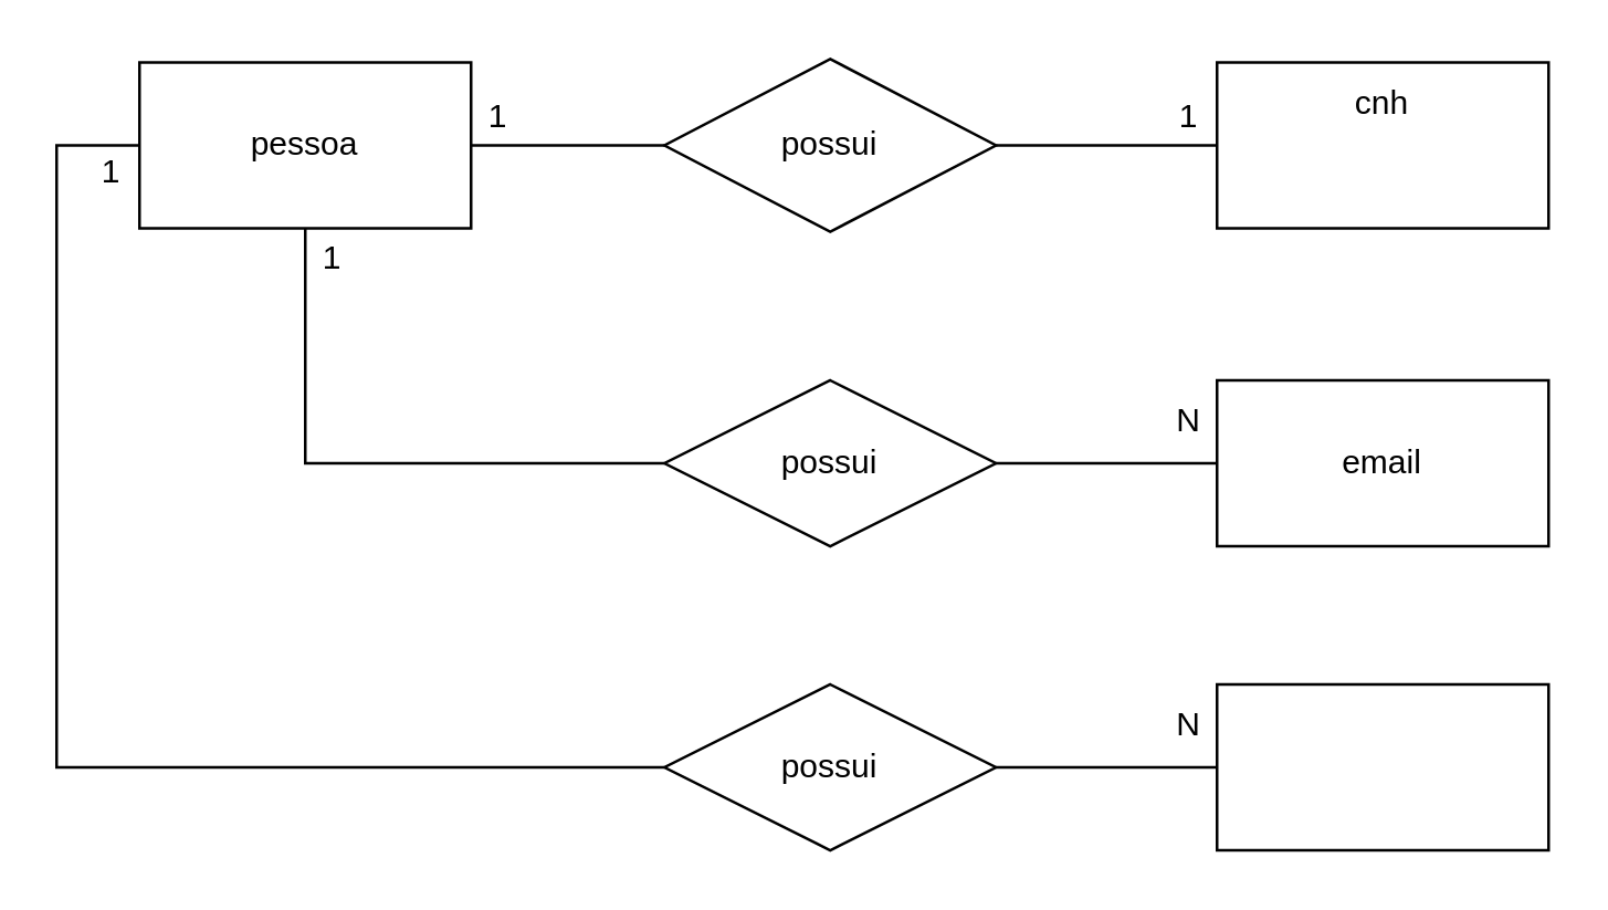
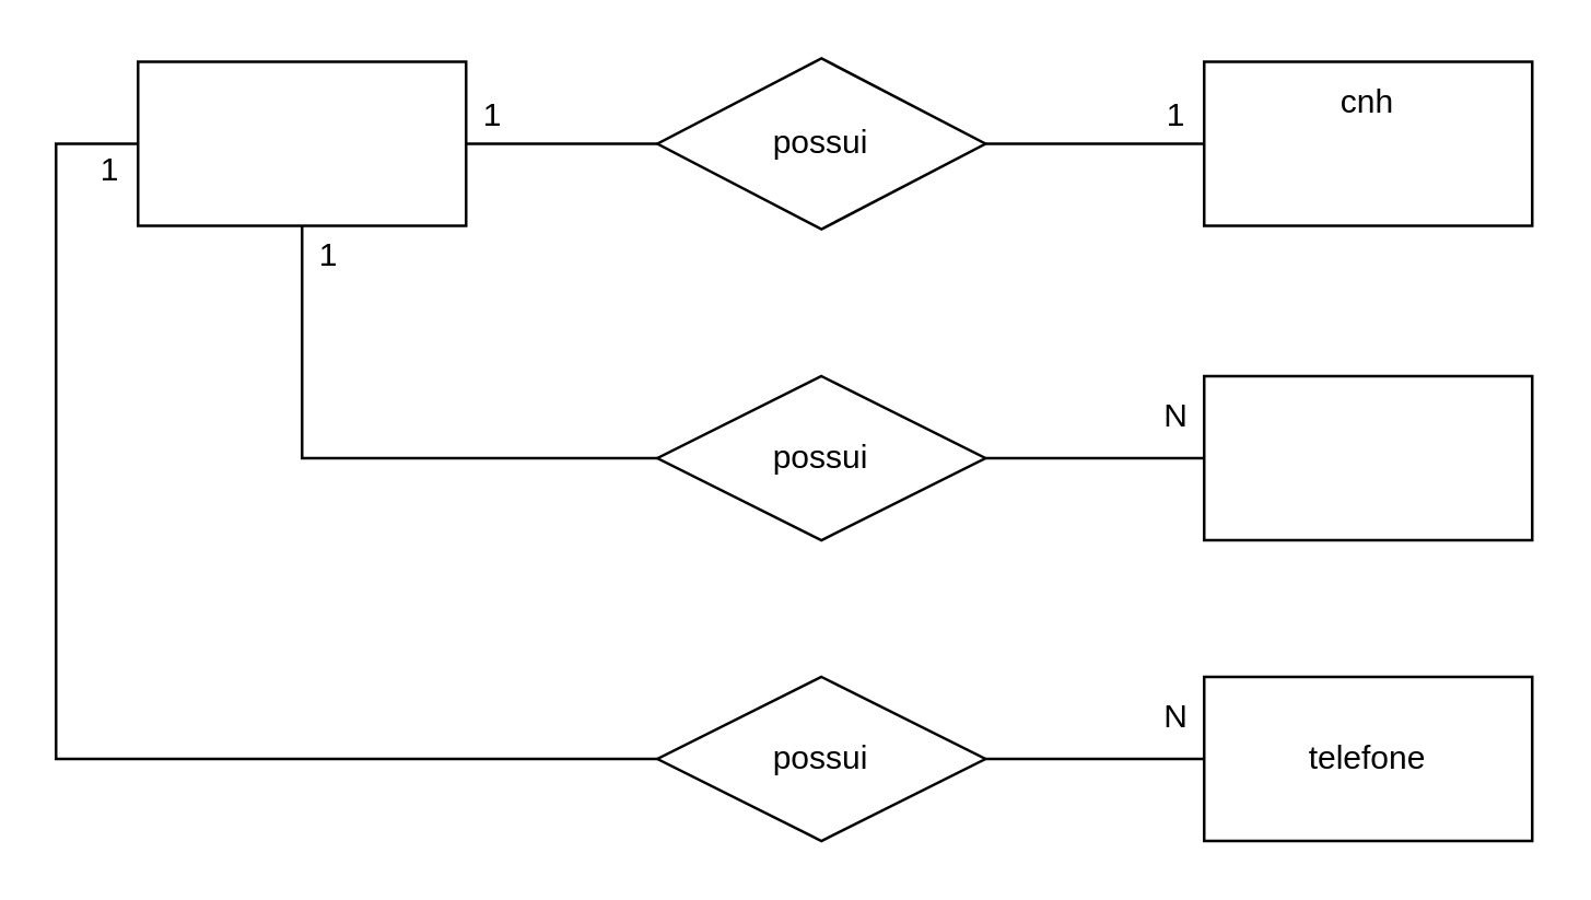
  <mxCell id="0" />
  <mxCell id="1" parent="0" />
  <mxCell id="2" style="edgeStyle=orthogonalEdgeStyle;rounded=0;orthogonalLoop=1;jettySize=auto;html=1;exitX=0.5;exitY=1;exitDx=0;exitDy=0;entryX=0;entryY=0.5;entryDx=0;entryDy=0;endArrow=none;endFill=0;" edge="1" parent="1" source="4" target="15"><mxGeometry relative="1" as="geometry" /></mxCell>
  <mxCell id="3" style="edgeStyle=orthogonalEdgeStyle;rounded=0;orthogonalLoop=1;jettySize=auto;html=1;exitX=0;exitY=0.5;exitDx=0;exitDy=0;entryX=0;entryY=0.5;entryDx=0;entryDy=0;endArrow=none;endFill=0;" edge="1" parent="1" source="4" target="21"><mxGeometry relative="1" as="geometry"><Array as="points"><mxPoint x="20" y="52" /><mxPoint x="20" y="277" /></Array></mxGeometry></mxCell>
  <mxCell id="4" value="" style="rounded=0;whiteSpace=wrap;html=1;" vertex="1" parent="1"><mxGeometry x="50" y="22" width="120" height="60" as="geometry" /></mxCell>
- <mxCell id="5" value="pessoa" style="text;html=1;strokeColor=none;fillColor=none;align=center;verticalAlign=middle;whiteSpace=wrap;rounded=0;" vertex="1" parent="1"><mxGeometry x="90" y="42" width="40" height="20" as="geometry" /></mxCell>
  <mxCell id="6" style="edgeStyle=orthogonalEdgeStyle;rounded=0;orthogonalLoop=1;jettySize=auto;html=1;exitX=0;exitY=0.5;exitDx=0;exitDy=0;entryX=1;entryY=0.5;entryDx=0;entryDy=0;endArrow=none;endFill=0;" edge="1" parent="1" source="8" target="4"><mxGeometry relative="1" as="geometry" /></mxCell>
  <mxCell id="7" style="edgeStyle=orthogonalEdgeStyle;rounded=0;orthogonalLoop=1;jettySize=auto;html=1;exitX=1;exitY=0.5;exitDx=0;exitDy=0;entryX=0;entryY=0.5;entryDx=0;entryDy=0;endArrow=none;endFill=0;" edge="1" parent="1" source="8" target="9"><mxGeometry relative="1" as="geometry" /></mxCell>
  <mxCell id="8" value="" style="rhombus;whiteSpace=wrap;html=1;" vertex="1" parent="1"><mxGeometry x="240" y="20.75" width="120" height="62.5" as="geometry" /></mxCell>
  <mxCell id="9" value="" style="rounded=0;whiteSpace=wrap;html=1;" vertex="1" parent="1"><mxGeometry x="440" y="22" width="120" height="60" as="geometry" /></mxCell>
  <mxCell id="10" value="&lt;div&gt;possui&lt;/div&gt;" style="text;html=1;strokeColor=none;fillColor=none;align=center;verticalAlign=middle;whiteSpace=wrap;rounded=0;" vertex="1" parent="1"><mxGeometry x="280" y="42" width="40" height="20" as="geometry" /></mxCell>
  <mxCell id="11" value="&lt;div&gt;cnh&lt;/div&gt;" style="text;html=1;strokeColor=none;fillColor=none;align=center;verticalAlign=middle;whiteSpace=wrap;rounded=0;" vertex="1" parent="1"><mxGeometry x="480" y="27" width="40" height="20" as="geometry" /></mxCell>
  <mxCell id="12" value="1" style="text;html=1;strokeColor=none;fillColor=none;align=center;verticalAlign=middle;whiteSpace=wrap;rounded=0;" vertex="1" parent="1"><mxGeometry x="160" y="32" width="40" height="20" as="geometry" /></mxCell>
  <mxCell id="13" value="1" style="text;html=1;strokeColor=none;fillColor=none;align=center;verticalAlign=middle;whiteSpace=wrap;rounded=0;" vertex="1" parent="1"><mxGeometry x="410" y="32" width="40" height="20" as="geometry" /></mxCell>
  <mxCell id="14" style="edgeStyle=orthogonalEdgeStyle;rounded=0;orthogonalLoop=1;jettySize=auto;html=1;exitX=1;exitY=0.5;exitDx=0;exitDy=0;entryX=0;entryY=0.5;entryDx=0;entryDy=0;endArrow=none;endFill=0;" edge="1" parent="1" source="15" target="17"><mxGeometry relative="1" as="geometry" /></mxCell>
  <mxCell id="15" value="" style="rhombus;whiteSpace=wrap;html=1;" vertex="1" parent="1"><mxGeometry x="240" y="137" width="120" height="60" as="geometry" /></mxCell>
  <mxCell id="16" value="&lt;div&gt;possui&lt;/div&gt;" style="text;html=1;strokeColor=none;fillColor=none;align=center;verticalAlign=middle;whiteSpace=wrap;rounded=0;" vertex="1" parent="1"><mxGeometry x="280" y="157" width="40" height="20" as="geometry" /></mxCell>
  <mxCell id="17" value="" style="rounded=0;whiteSpace=wrap;html=1;" vertex="1" parent="1"><mxGeometry x="440" y="137" width="120" height="60" as="geometry" /></mxCell>
- <mxCell id="18" value="email" style="text;html=1;strokeColor=none;fillColor=none;align=center;verticalAlign=middle;whiteSpace=wrap;rounded=0;" vertex="1" parent="1"><mxGeometry x="480" y="157" width="40" height="20" as="geometry" /></mxCell>
  <mxCell id="19" value="N" style="text;html=1;strokeColor=none;fillColor=none;align=center;verticalAlign=middle;whiteSpace=wrap;rounded=0;" vertex="1" parent="1"><mxGeometry x="410" y="142" width="40" height="20" as="geometry" /></mxCell>
  <mxCell id="20" style="edgeStyle=orthogonalEdgeStyle;rounded=0;orthogonalLoop=1;jettySize=auto;html=1;exitX=1;exitY=0.5;exitDx=0;exitDy=0;entryX=0;entryY=0.5;entryDx=0;entryDy=0;endArrow=none;endFill=0;" edge="1" parent="1" source="21" target="25"><mxGeometry relative="1" as="geometry" /></mxCell>
  <mxCell id="21" value="" style="rhombus;whiteSpace=wrap;html=1;" vertex="1" parent="1"><mxGeometry x="240" y="247" width="120" height="60" as="geometry" /></mxCell>
  <mxCell id="22" value="&lt;div&gt;possui&lt;/div&gt;" style="text;html=1;strokeColor=none;fillColor=none;align=center;verticalAlign=middle;whiteSpace=wrap;rounded=0;" vertex="1" parent="1"><mxGeometry x="280" y="267" width="40" height="20" as="geometry" /></mxCell>
  <mxCell id="23" value="1" style="text;html=1;strokeColor=none;fillColor=none;align=center;verticalAlign=middle;whiteSpace=wrap;rounded=0;" vertex="1" parent="1"><mxGeometry x="100" y="83.25" width="40" height="20" as="geometry" /></mxCell>
  <mxCell id="24" value="1" style="text;html=1;strokeColor=none;fillColor=none;align=center;verticalAlign=middle;whiteSpace=wrap;rounded=0;" vertex="1" parent="1"><mxGeometry x="20" y="52" width="40" height="20" as="geometry" /></mxCell>
  <mxCell id="25" value="" style="rounded=0;whiteSpace=wrap;html=1;" vertex="1" parent="1"><mxGeometry x="440" y="247" width="120" height="60" as="geometry" /></mxCell>
+ <mxCell id="26" value="telefone" style="text;html=1;strokeColor=none;fillColor=none;align=center;verticalAlign=middle;whiteSpace=wrap;rounded=0;" vertex="1" parent="1"><mxGeometry x="480" y="267" width="40" height="20" as="geometry" /></mxCell>
  <mxCell id="27" value="N" style="text;html=1;strokeColor=none;fillColor=none;align=center;verticalAlign=middle;whiteSpace=wrap;rounded=0;" vertex="1" parent="1"><mxGeometry x="410" y="252" width="40" height="20" as="geometry" /></mxCell>
